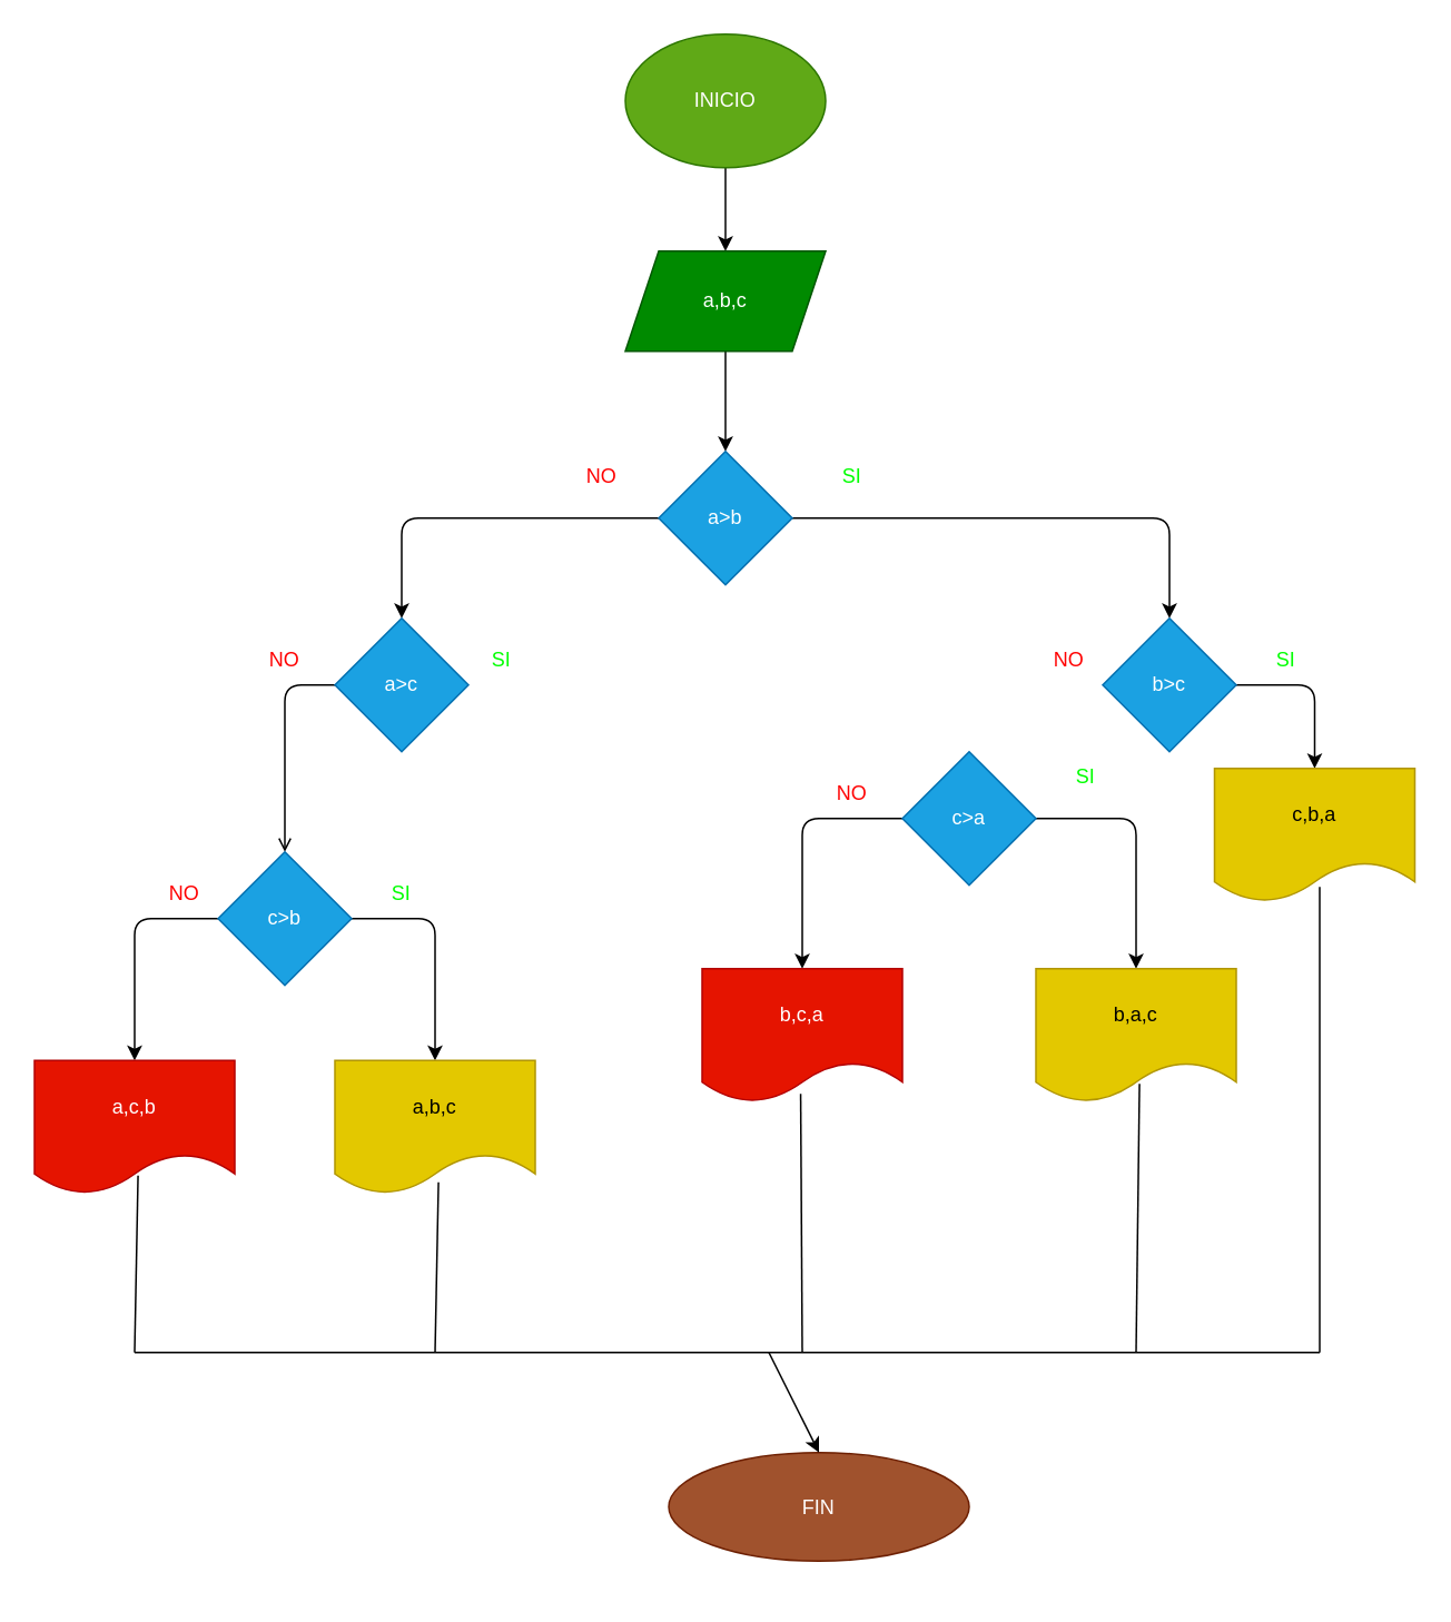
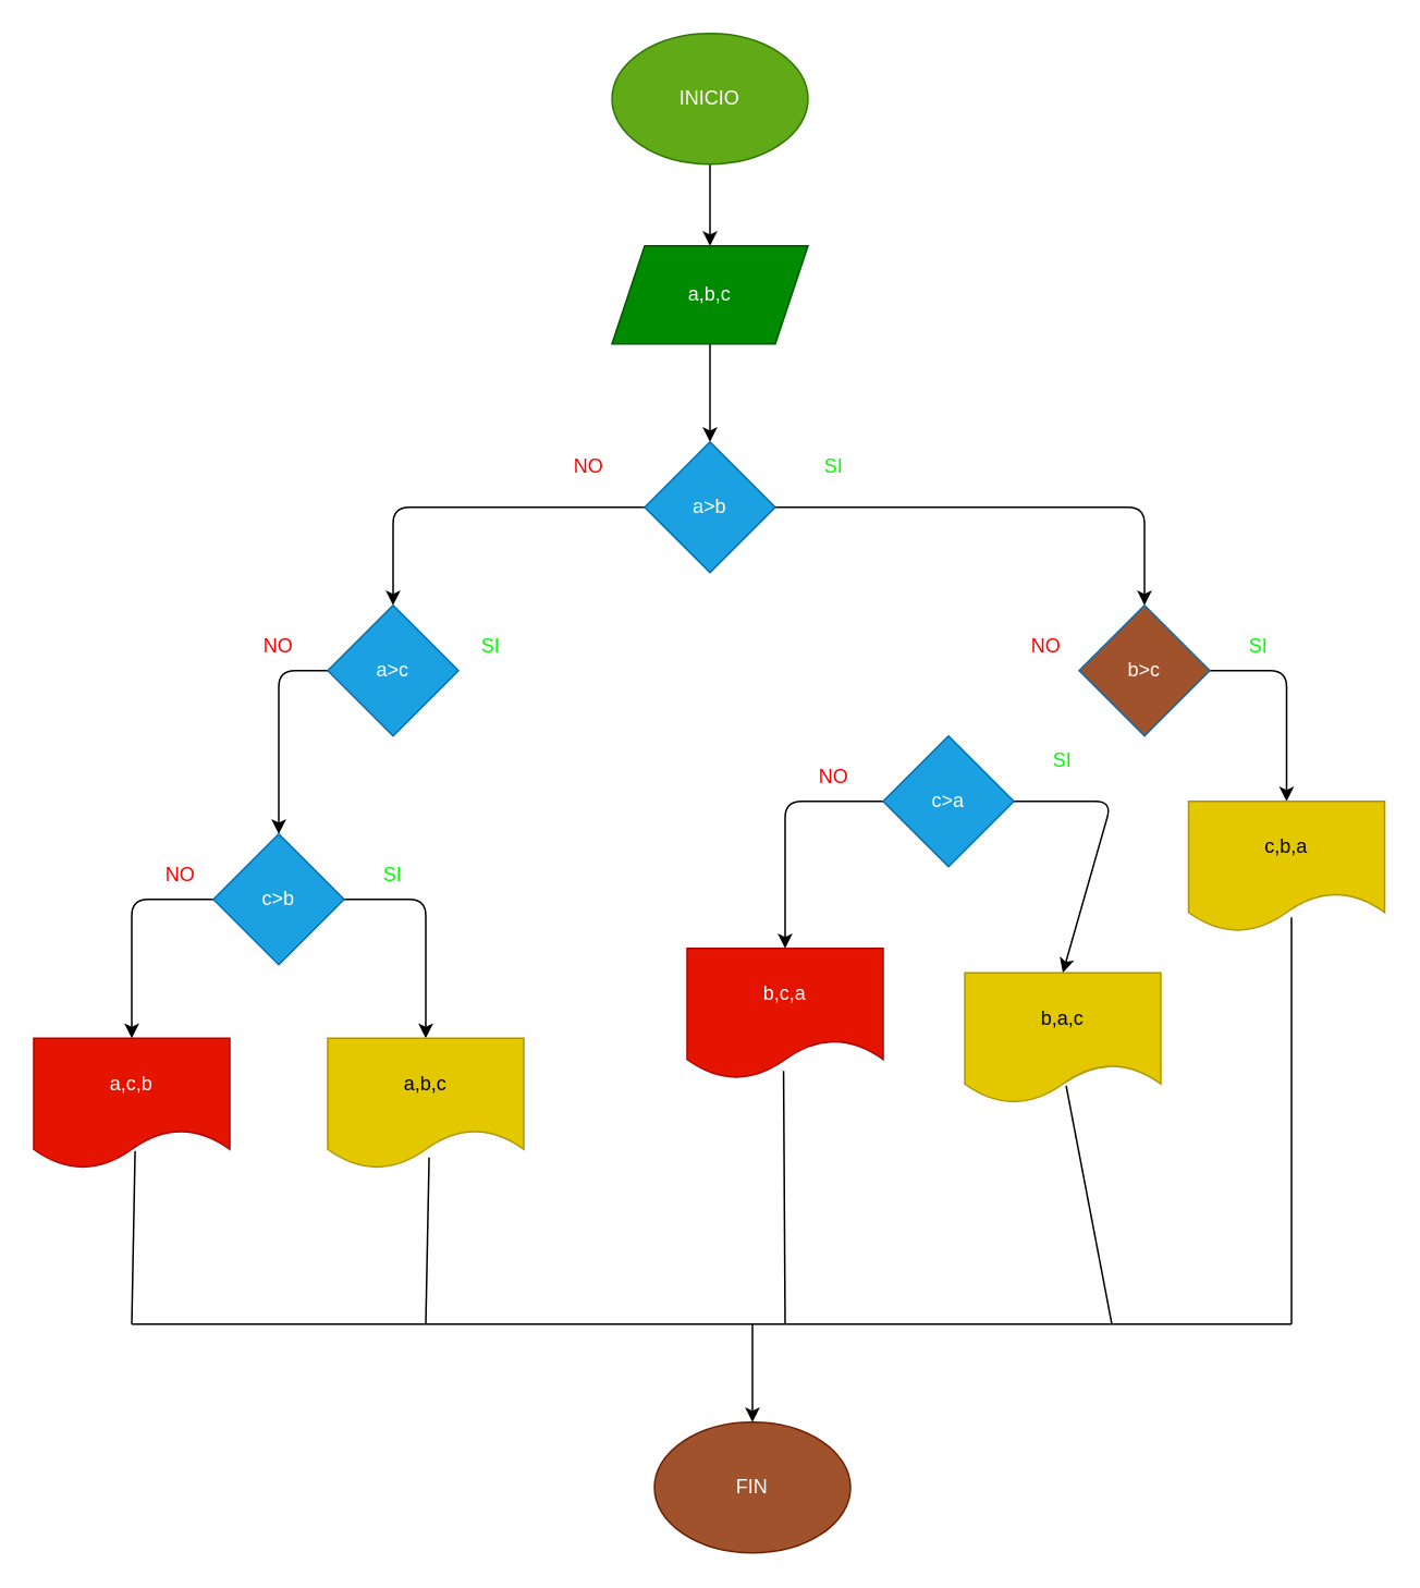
  <mxCell id="0" />
  <mxCell id="1" parent="0" />
  <mxCell id="2" value="" style="edgeStyle=none;html=1;" edge="1" parent="1" source="3" target="5"><mxGeometry relative="1" as="geometry" /></mxCell>
  <mxCell id="3" value="INICIO" style="ellipse;whiteSpace=wrap;html=1;fillColor=#60a917;fontColor=#ffffff;strokeColor=#2D7600;" vertex="1" parent="1"><mxGeometry x="374" width="120" height="80" as="geometry" y="20" /></mxCell>
  <mxCell id="4" value="" style="edgeStyle=none;html=1;" edge="1" parent="1" source="5" target="8"><mxGeometry relative="1" as="geometry" /></mxCell>
  <mxCell id="5" value="a,b,c" style="shape=parallelogram;perimeter=parallelogramPerimeter;whiteSpace=wrap;html=1;fixedSize=1;fillColor=#008a00;fontColor=#ffffff;strokeColor=#005700;" vertex="1" parent="1"><mxGeometry x="374" y="150" width="120" height="60" as="geometry" /></mxCell>
  <mxCell id="6" value="" style="edgeStyle=none;html=1;" edge="1" parent="1" source="8" target="10"><mxGeometry relative="1" as="geometry"><Array as="points"><mxPoint x="700" y="310" /></Array></mxGeometry></mxCell>
  <mxCell id="7" value="" style="edgeStyle=none;html=1;" edge="1" parent="1" source="8" target="12"><mxGeometry relative="1" as="geometry"><Array as="points"><mxPoint x="240" y="310" /></Array></mxGeometry></mxCell>
  <mxCell id="8" value="a&amp;gt;b" style="rhombus;whiteSpace=wrap;html=1;fillColor=#1ba1e2;fontColor=#ffffff;strokeColor=#006EAF;" vertex="1" parent="1"><mxGeometry x="394" y="270" width="80" height="80" as="geometry" /></mxCell>
  <mxCell id="9" value="" style="edgeStyle=none;html=1;entryX=0.5;entryY=0;entryDx=0;entryDy=0;" edge="1" parent="1" source="10" target="33"><mxGeometry relative="1" as="geometry"><mxPoint x="788.125" y="460" as="targetPoint" /><Array as="points"><mxPoint x="787" y="410" /></Array></mxGeometry></mxCell>
- <mxCell id="10" value="b&amp;gt;c" style="rhombus;whiteSpace=wrap;html=1;fillColor=#1ba1e2;fontColor=#ffffff;strokeColor=#006EAF;" vertex="1" parent="1"><mxGeometry x="660" y="370" width="80" height="80" as="geometry" /></mxCell>
- <mxCell id="11" value="" style="edgeStyle=none;html=1;endArrow=open;" edge="1" parent="1" source="12" target="18"><mxGeometry relative="1" as="geometry"><Array as="points"><mxPoint x="170" y="410" /></Array></mxGeometry></mxCell>
+ <mxCell id="10" value="b&amp;gt;c" style="rhombus;whiteSpace=wrap;html=1;fillColor=#a0522d;fontColor=#ffffff;strokeColor=#006EAF;" vertex="1" parent="1"><mxGeometry x="660" y="370" width="80" height="80" as="geometry" /></mxCell>
+ <mxCell id="11" value="" style="edgeStyle=none;html=1;" edge="1" parent="1" source="12" target="18"><mxGeometry relative="1" as="geometry"><Array as="points"><mxPoint x="170" y="410" /></Array></mxGeometry></mxCell>
  <mxCell id="12" value="a&amp;gt;c" style="rhombus;whiteSpace=wrap;html=1;fillColor=#1ba1e2;fontColor=#ffffff;strokeColor=#006EAF;" vertex="1" parent="1"><mxGeometry x="200" y="370" width="80" height="80" as="geometry" /></mxCell>
  <mxCell id="13" style="edgeStyle=none;html=1;entryX=0.5;entryY=0;entryDx=0;entryDy=0;" edge="1" parent="1" source="15" target="32"><mxGeometry relative="1" as="geometry"><mxPoint x="680" y="575" as="targetPoint" /><Array as="points"><mxPoint x="680" y="490" /></Array></mxGeometry></mxCell>
  <mxCell id="14" value="" style="edgeStyle=none;html=1;" edge="1" parent="1" source="15" target="31"><mxGeometry relative="1" as="geometry"><mxPoint x="480" y="575" as="targetPoint" /><Array as="points"><mxPoint x="480" y="490" /></Array></mxGeometry></mxCell>
  <mxCell id="15" value="c&amp;gt;a" style="rhombus;whiteSpace=wrap;html=1;fillColor=#1ba1e2;fontColor=#ffffff;strokeColor=#006EAF;" vertex="1" parent="1"><mxGeometry x="540" y="450" width="80" height="80" as="geometry" /></mxCell>
  <mxCell id="16" value="" style="edgeStyle=none;html=1;entryX=0.5;entryY=0;entryDx=0;entryDy=0;" edge="1" parent="1" source="18" target="30"><mxGeometry relative="1" as="geometry"><mxPoint x="260" y="635" as="targetPoint" /><Array as="points"><mxPoint x="260" y="550" /></Array></mxGeometry></mxCell>
  <mxCell id="17" value="" style="edgeStyle=none;html=1;entryX=0.5;entryY=0;entryDx=0;entryDy=0;" edge="1" parent="1" source="18" target="29"><mxGeometry relative="1" as="geometry"><mxPoint x="80" y="635" as="targetPoint" /><Array as="points"><mxPoint x="80" y="550" /></Array></mxGeometry></mxCell>
  <mxCell id="18" value="c&amp;gt;b" style="rhombus;whiteSpace=wrap;html=1;fillColor=#1ba1e2;fontColor=#ffffff;strokeColor=#006EAF;" vertex="1" parent="1"><mxGeometry x="130" y="510" width="80" height="80" as="geometry" /></mxCell>
  <mxCell id="19" value="&lt;font color=&quot;#00ff00&quot;&gt;SI&lt;/font&gt;" style="text;html=1;strokeColor=none;fillColor=none;align=center;verticalAlign=middle;whiteSpace=wrap;rounded=0;" vertex="1" parent="1"><mxGeometry x="480" y="270" width="60" height="30" as="geometry" /></mxCell>
  <mxCell id="20" value="&lt;font color=&quot;#ff0000&quot;&gt;NO&lt;/font&gt;" style="text;html=1;strokeColor=none;fillColor=none;align=center;verticalAlign=middle;whiteSpace=wrap;rounded=0;" vertex="1" parent="1"><mxGeometry x="330" y="270" width="60" height="30" as="geometry" /></mxCell>
  <mxCell id="21" value="&lt;font color=&quot;#00ff00&quot;&gt;SI&lt;/font&gt;" style="text;html=1;strokeColor=none;fillColor=none;align=center;verticalAlign=middle;whiteSpace=wrap;rounded=0;" vertex="1" parent="1"><mxGeometry x="740" y="380" width="60" height="30" as="geometry" /></mxCell>
  <mxCell id="22" value="&lt;font color=&quot;#ff0000&quot;&gt;NO&lt;/font&gt;" style="text;html=1;strokeColor=none;fillColor=none;align=center;verticalAlign=middle;whiteSpace=wrap;rounded=0;" vertex="1" parent="1"><mxGeometry x="610" y="380" width="60" height="30" as="geometry" /></mxCell>
  <mxCell id="23" value="&lt;font color=&quot;#ff0000&quot;&gt;NO&lt;/font&gt;" style="text;html=1;strokeColor=none;fillColor=none;align=center;verticalAlign=middle;whiteSpace=wrap;rounded=0;" vertex="1" parent="1"><mxGeometry x="480" y="460" width="60" height="30" as="geometry" /></mxCell>
  <mxCell id="24" value="&lt;font color=&quot;#00ff00&quot;&gt;SI&lt;/font&gt;" style="text;html=1;strokeColor=none;fillColor=none;align=center;verticalAlign=middle;whiteSpace=wrap;rounded=0;" vertex="1" parent="1"><mxGeometry x="620" y="450" width="60" height="30" as="geometry" /></mxCell>
  <mxCell id="25" value="&lt;font color=&quot;#00ff00&quot;&gt;SI&lt;/font&gt;" style="text;html=1;strokeColor=none;fillColor=none;align=center;verticalAlign=middle;whiteSpace=wrap;rounded=0;" vertex="1" parent="1"><mxGeometry x="270" y="380" width="60" height="30" as="geometry" /></mxCell>
  <mxCell id="26" value="&lt;font color=&quot;#ff0000&quot;&gt;NO&lt;/font&gt;" style="text;html=1;strokeColor=none;fillColor=none;align=center;verticalAlign=middle;whiteSpace=wrap;rounded=0;" vertex="1" parent="1"><mxGeometry x="140" y="380" width="60" height="30" as="geometry" /></mxCell>
  <mxCell id="27" value="&lt;font color=&quot;#00ff00&quot;&gt;SI&lt;/font&gt;" style="text;html=1;strokeColor=none;fillColor=none;align=center;verticalAlign=middle;whiteSpace=wrap;rounded=0;" vertex="1" parent="1"><mxGeometry x="210" y="520" width="60" height="30" as="geometry" /></mxCell>
  <mxCell id="28" value="&lt;font color=&quot;#ff0000&quot;&gt;NO&lt;/font&gt;" style="text;html=1;strokeColor=none;fillColor=none;align=center;verticalAlign=middle;whiteSpace=wrap;rounded=0;" vertex="1" parent="1"><mxGeometry x="80" y="520" width="60" height="30" as="geometry" /></mxCell>
  <mxCell id="29" value="&lt;font color=&quot;#ffffff&quot;&gt;a,c,b&lt;/font&gt;" style="shape=document;whiteSpace=wrap;html=1;boundedLbl=1;fontColor=#ffffff;fillColor=#e51400;strokeColor=#B20000;" vertex="1" parent="1"><mxGeometry y="635" width="120" height="80" as="geometry" x="20" /></mxCell>
  <mxCell id="30" value="a,b,c" style="shape=document;whiteSpace=wrap;html=1;boundedLbl=1;fontColor=#000000;fillColor=#e3c800;strokeColor=#B09500;" vertex="1" parent="1"><mxGeometry x="200" y="635" width="120" height="80" as="geometry" /></mxCell>
  <mxCell id="31" value="b,c,a" style="shape=document;whiteSpace=wrap;html=1;boundedLbl=1;fontColor=#ffffff;fillColor=#e51400;strokeColor=#B20000;" vertex="1" parent="1"><mxGeometry x="420" y="580" width="120" height="80" as="geometry" /></mxCell>
- <mxCell id="32" value="b,a,c" style="shape=document;whiteSpace=wrap;html=1;boundedLbl=1;fontColor=#000000;fillColor=#e3c800;strokeColor=#B09500;" vertex="1" parent="1"><mxGeometry x="620" y="580" width="120" height="80" as="geometry" /></mxCell>
- <mxCell id="33" value="c,b,a" style="shape=document;whiteSpace=wrap;html=1;boundedLbl=1;fontColor=#000000;fillColor=#e3c800;strokeColor=#B09500;" vertex="1" parent="1"><mxGeometry x="727" y="460" width="120" height="80" as="geometry" /></mxCell>
+ <mxCell id="32" value="b,a,c" style="shape=document;whiteSpace=wrap;html=1;boundedLbl=1;fontColor=#000000;fillColor=#e3c800;strokeColor=#B09500;" vertex="1" parent="1"><mxGeometry x="590" y="595" width="120" height="80" as="geometry" /></mxCell>
+ <mxCell id="33" value="c,b,a" style="shape=document;whiteSpace=wrap;html=1;boundedLbl=1;fontColor=#000000;fillColor=#e3c800;strokeColor=#B09500;" vertex="1" parent="1"><mxGeometry x="727" y="490" width="120" height="80" as="geometry" /></mxCell>
  <mxCell id="34" value="" style="endArrow=none;html=1;fontColor=#FFFFFF;" edge="1" parent="1"><mxGeometry width="50" height="50" relative="1" as="geometry"><mxPoint x="80" y="810" as="sourcePoint" /><mxPoint x="790" y="810" as="targetPoint" /></mxGeometry></mxCell>
  <mxCell id="35" value="" style="endArrow=none;html=1;fontColor=#FFFFFF;entryX=0.517;entryY=0.863;entryDx=0;entryDy=0;entryPerimeter=0;" edge="1" parent="1" target="29"><mxGeometry width="50" height="50" relative="1" as="geometry"><mxPoint x="80" y="810" as="sourcePoint" /><mxPoint x="130" y="760" as="targetPoint" /></mxGeometry></mxCell>
  <mxCell id="36" value="" style="endArrow=none;html=1;fontColor=#FFFFFF;entryX=0.517;entryY=0.913;entryDx=0;entryDy=0;entryPerimeter=0;" edge="1" parent="1" target="30"><mxGeometry width="50" height="50" relative="1" as="geometry"><mxPoint x="260" y="810" as="sourcePoint" /><mxPoint x="310" y="760" as="targetPoint" /></mxGeometry></mxCell>
  <mxCell id="37" value="" style="endArrow=none;html=1;fontColor=#FFFFFF;entryX=0.492;entryY=0.938;entryDx=0;entryDy=0;entryPerimeter=0;" edge="1" parent="1" target="31"><mxGeometry width="50" height="50" relative="1" as="geometry"><mxPoint x="480" y="810" as="sourcePoint" /><mxPoint x="530" y="760" as="targetPoint" /></mxGeometry></mxCell>
  <mxCell id="38" value="" style="endArrow=none;html=1;fontColor=#FFFFFF;entryX=0.517;entryY=0.863;entryDx=0;entryDy=0;entryPerimeter=0;" edge="1" parent="1" target="32"><mxGeometry width="50" height="50" relative="1" as="geometry"><mxPoint x="680" y="810" as="sourcePoint" /><mxPoint x="730" y="630" as="targetPoint" /></mxGeometry></mxCell>
  <mxCell id="39" value="" style="endArrow=none;html=1;fontColor=#FFFFFF;entryX=0.525;entryY=0.888;entryDx=0;entryDy=0;entryPerimeter=0;" edge="1" parent="1" target="33"><mxGeometry width="50" height="50" relative="1" as="geometry"><mxPoint x="790" y="810" as="sourcePoint" /><mxPoint x="840" y="760" as="targetPoint" /></mxGeometry></mxCell>
- <mxCell id="40" value="FIN" style="ellipse;whiteSpace=wrap;html=1;fontColor=#ffffff;fillColor=#a0522d;strokeColor=#6D1F00;" vertex="1" parent="1"><mxGeometry x="400" y="870" width="180" height="65" as="geometry" /></mxCell>
+ <mxCell id="40" value="FIN" style="ellipse;whiteSpace=wrap;html=1;fontColor=#ffffff;fillColor=#a0522d;strokeColor=#6D1F00;" vertex="1" parent="1"><mxGeometry x="400" y="870" width="120" height="80" as="geometry" /></mxCell>
  <mxCell id="41" value="" style="endArrow=classic;html=1;fontColor=#FFFFFF;entryX=0.5;entryY=0;entryDx=0;entryDy=0;" edge="1" parent="1" target="40"><mxGeometry width="50" height="50" relative="1" as="geometry"><mxPoint x="460" y="810" as="sourcePoint" /><mxPoint x="410" y="830" as="targetPoint" /></mxGeometry></mxCell>
